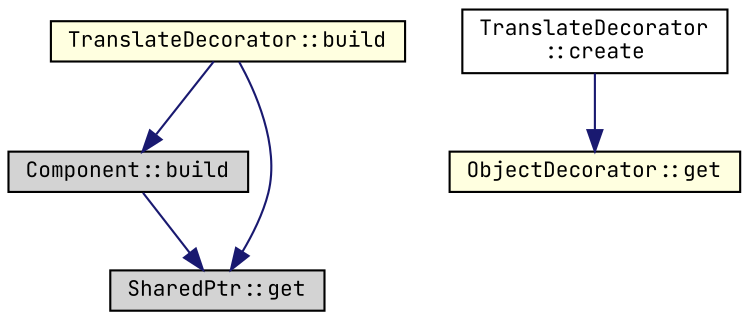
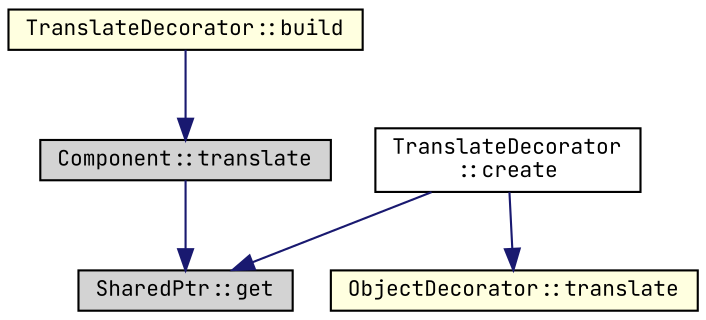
  digraph {
    fontname="JetBrains Mono"
    rankdir=TB
    node [color=black fillcolor=lightyellow fontname="JetBrains Mono" fontsize=10 shape=record style=filled]
    edge [color=midnightblue fontname="JetBrains Mono" fontsize=10 labelfontname=Helvetica labelfontsize=10 style=solid]
    n1 [fontcolor=black height=0.2 label="TranslateDecorator::build" width=0.4]
-   n2 [fillcolor=lightgrey height=0.2 label="Component::build" width=0.4]
+   n2 [fillcolor=lightgrey height=0.2 label="Component::translate" width=0.4]
    n3 [fillcolor=lightgrey height=0.2 label="SharedPtr::get" width=0.4]
    n4 [fillcolor=white height=0.2 label="TranslateDecorator\l::create" width=0.4]
-   n5 [height=0.2 label="ObjectDecorator::get" width=0.4]
+   n5 [height=0.2 label="ObjectDecorator::translate" width=0.4]
    n1 -> n2
    n2 -> n3
-   n1 -> n3
+   n4 -> n3
    n4 -> n5
  }
